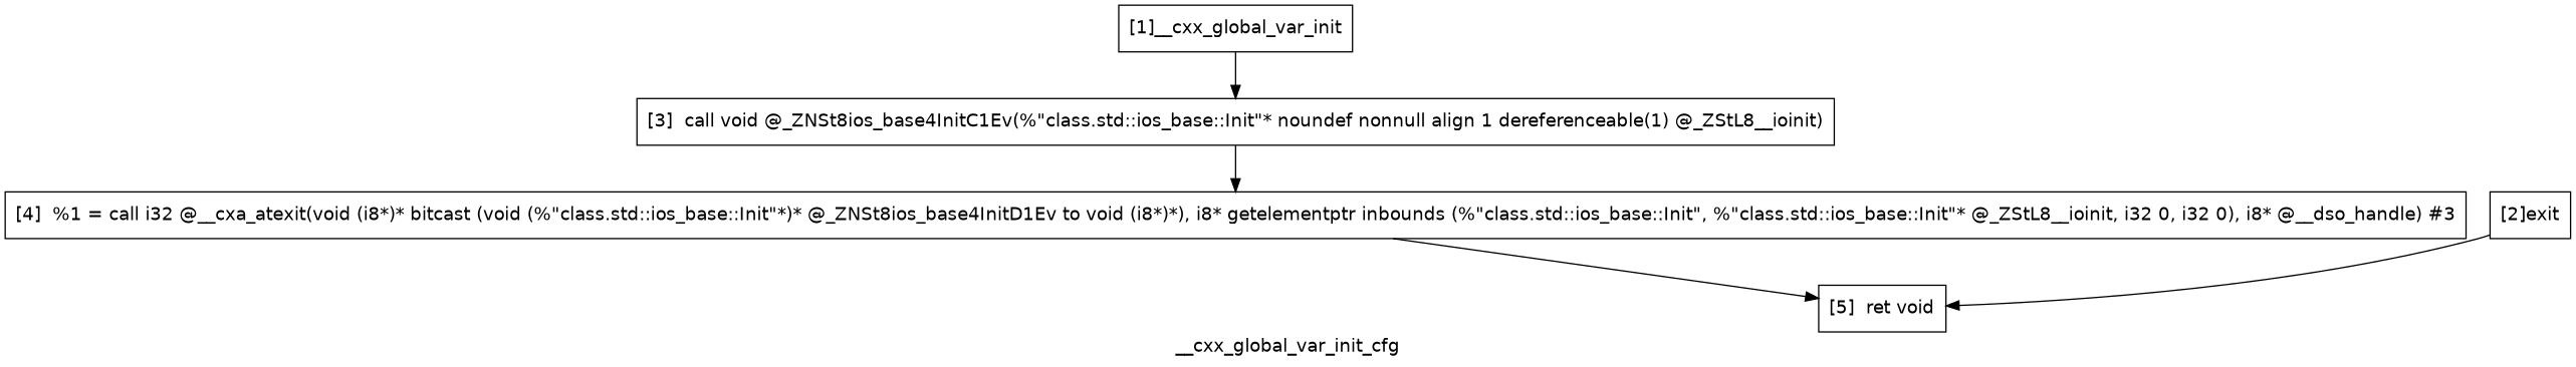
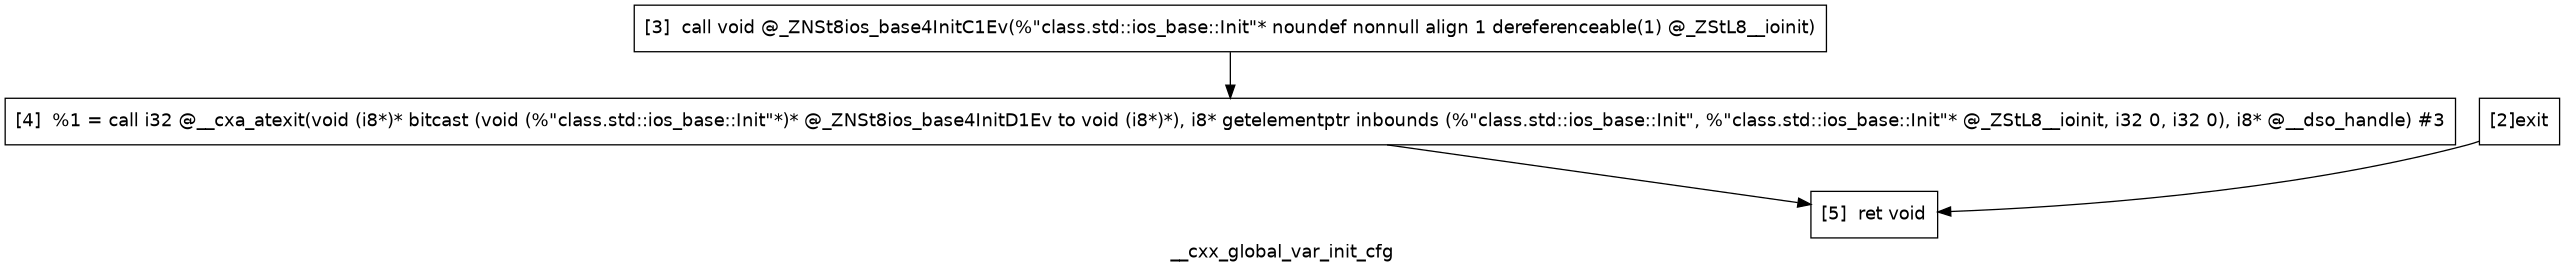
  digraph {
    fontname="DejaVu Sans"
    label=__cxx_global_var_init_cfg
    node [color=black fontname="DejaVu Sans" shape=rectangle]
    edge [color=black fontname="DejaVu Sans"]
-   n1 [label="[1]__cxx_global_var_init"]
    n2 [label="[3]  call void @_ZNSt8ios_base4InitC1Ev(%\"class.std::ios_base::Init\"* noundef nonnull align 1 dereferenceable(1) @_ZStL8__ioinit)"]
    n3 [label="[4]  %1 = call i32 @__cxa_atexit(void (i8*)* bitcast (void (%\"class.std::ios_base::Init\"*)* @_ZNSt8ios_base4InitD1Ev to void (i8*)*), i8* getelementptr inbounds (%\"class.std::ios_base::Init\", %\"class.std::ios_base::Init\"* @_ZStL8__ioinit, i32 0, i32 0), i8* @__dso_handle) #3"]
    n4 [label="[2]exit"]
    n5 [label="[5]  ret void"]
-   n1 -> n2
    n2 -> n3
    n3 -> n5
    n4 -> n5
  }
